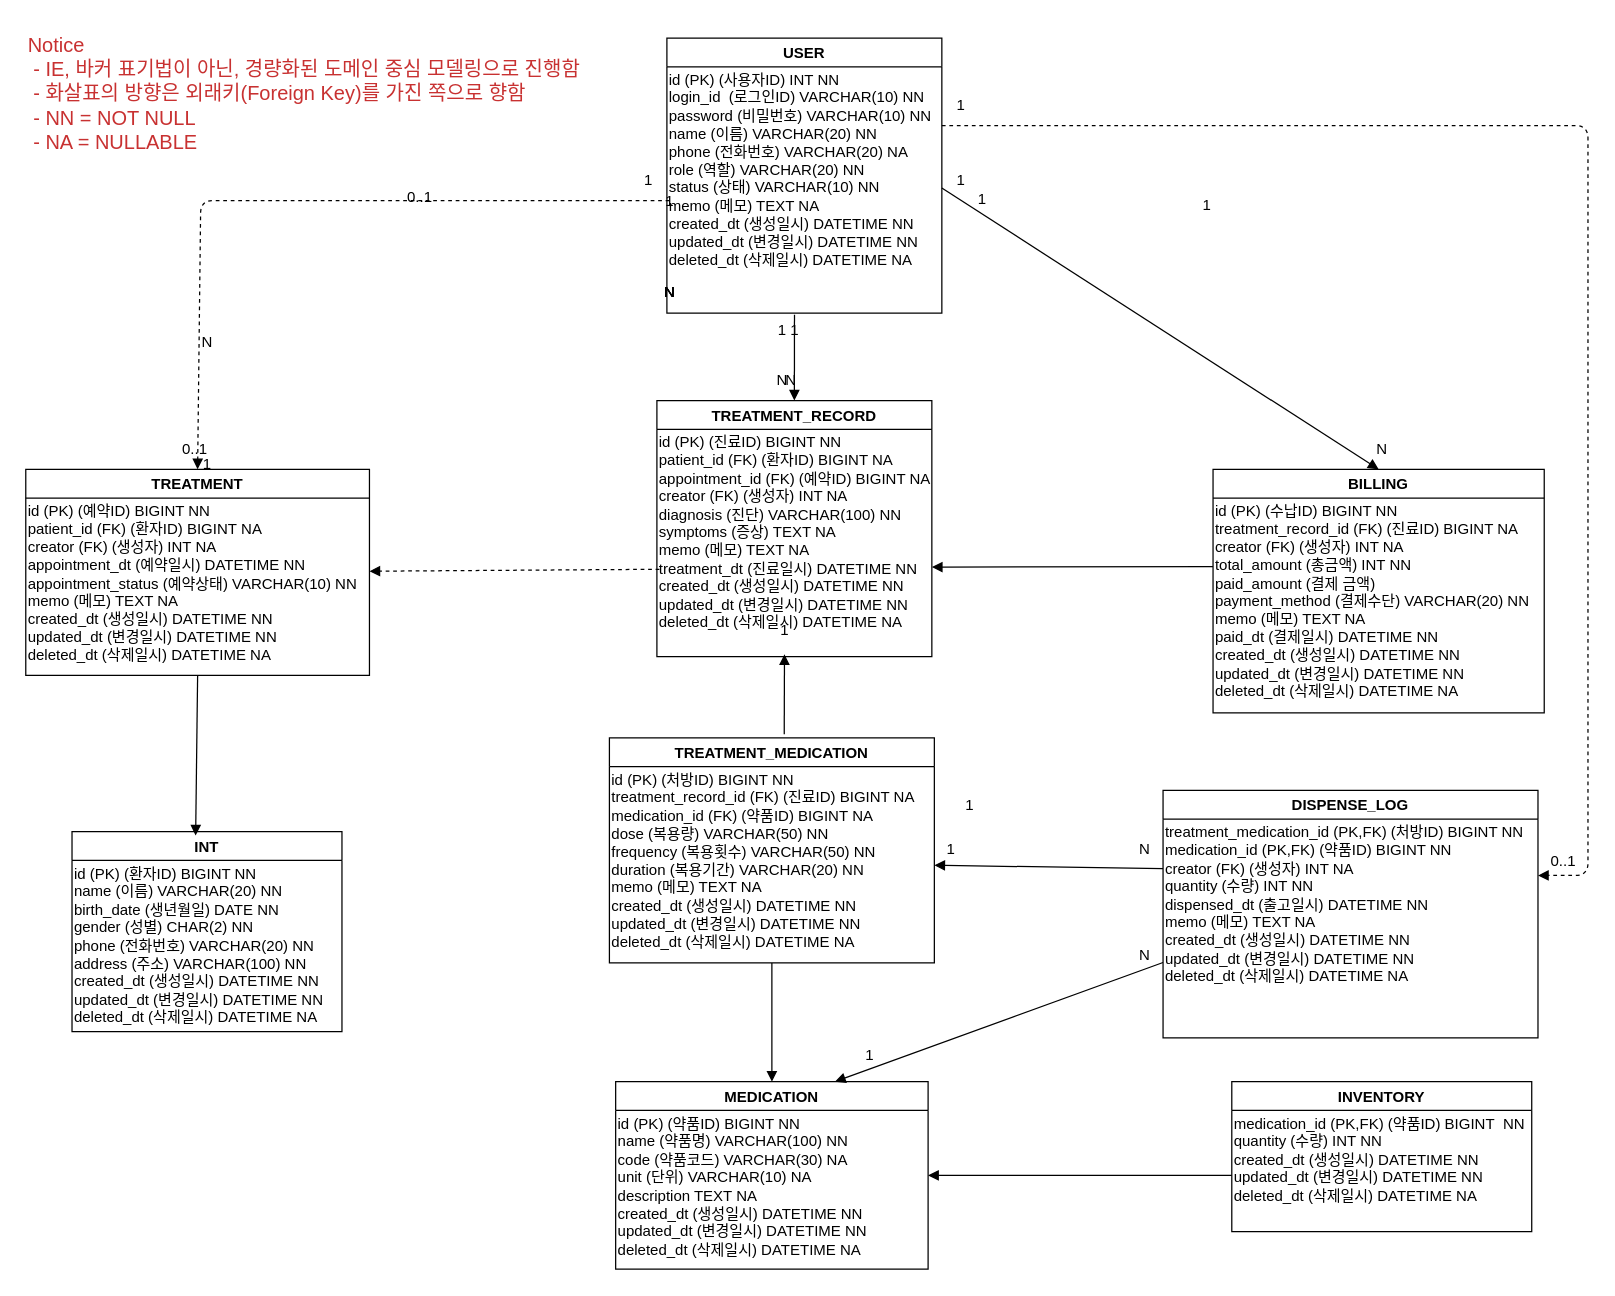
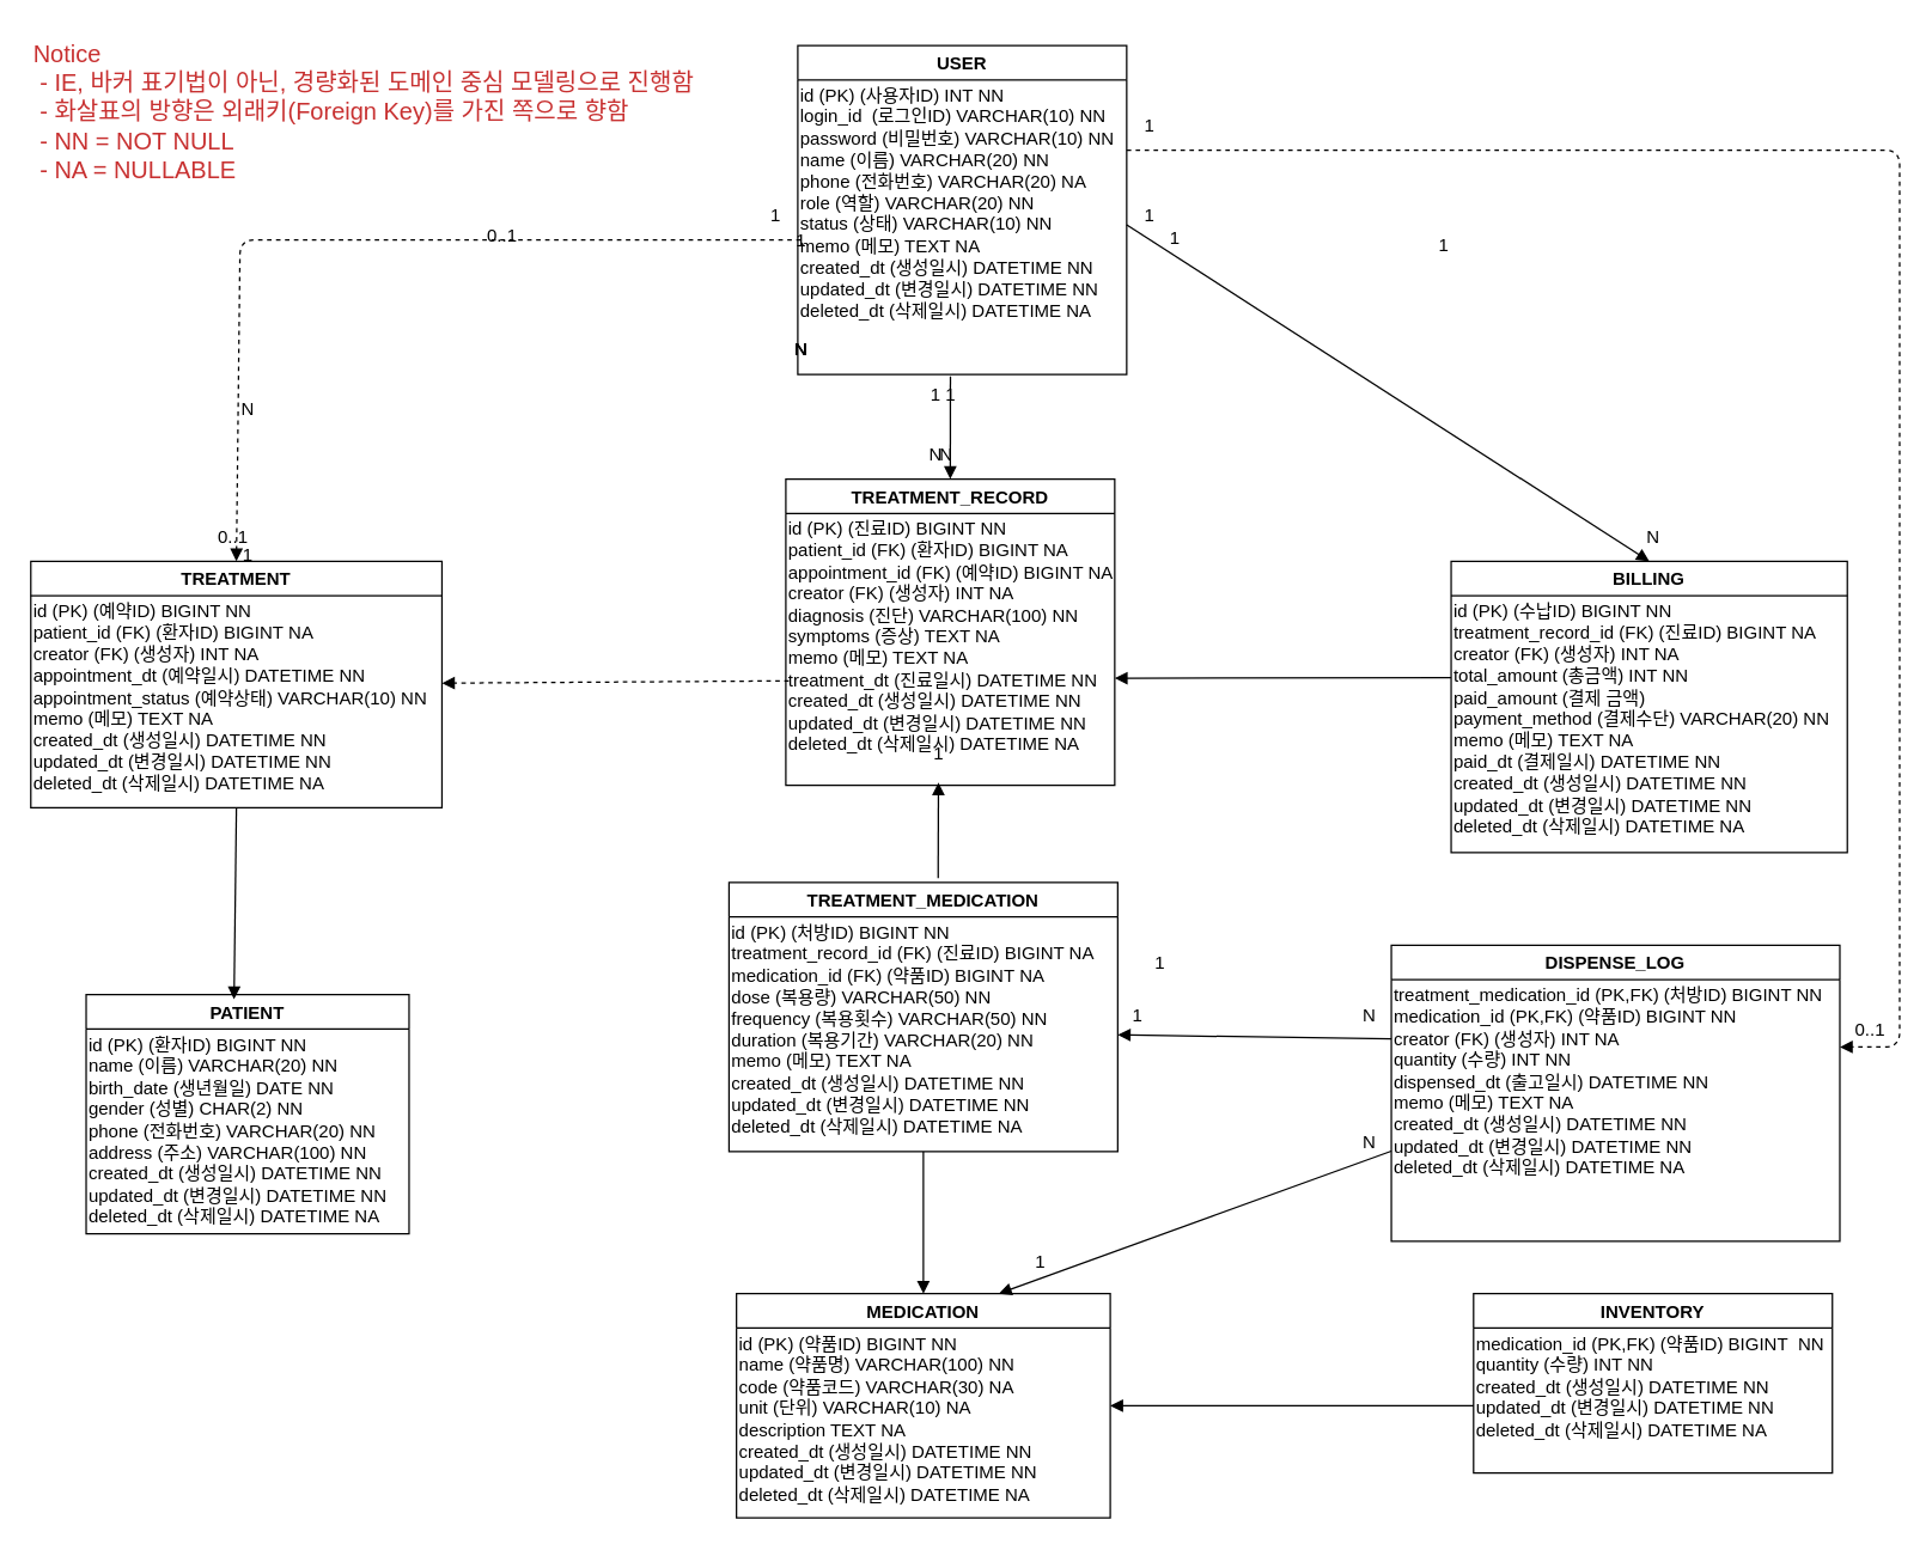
  <mxCell id="0" />
  <mxCell id="1" parent="0" />
- <mxCell id="2" value="INT" style="swimlane" parent="1" vertex="1"><mxGeometry x="57" y="665" width="216" height="160" as="geometry" /></mxCell>
+ <mxCell id="2" value="PATIENT" style="swimlane" parent="1" vertex="1"><mxGeometry x="57" y="665" width="216" height="160" as="geometry" /></mxCell>
  <mxCell id="3" value="id (PK) (환자ID)&amp;nbsp;BIGINT NN&lt;br&gt;name (이름) VARCHAR(20) NN&lt;br&gt;birth_date (생년월일)&amp;nbsp;DATE NN&lt;br&gt;gender (성별) CHAR(2) NN&lt;br&gt;phone (전화번호) VARCHAR(20) NN&lt;div&gt;address (주소) VARCHAR(100) NN&lt;br&gt;&lt;div&gt;created_dt (생성일시) DATETIME NN&lt;/div&gt;&lt;/div&gt;&lt;div&gt;updated_dt (변경일시) DATETIME NN&lt;/div&gt;&lt;div&gt;deleted_dt (삭제일시) DATETIME NA&lt;/div&gt;" style="text;html=1;whiteSpace=wrap;" parent="2" vertex="1"><mxGeometry y="20" width="210" height="140" as="geometry" /></mxCell>
  <mxCell id="4" value="TREATMENT" style="swimlane" parent="1" vertex="1"><mxGeometry x="20" y="375" width="275" height="165" as="geometry" /></mxCell>
  <mxCell id="5" value="id (PK) (예약ID)&amp;nbsp;BIGINT NN&lt;br&gt;patient_id (FK) (환자ID) BIGINT&amp;nbsp;NA&lt;div&gt;creator (FK) (생성자) INT NA&lt;br&gt;&lt;div&gt;appointment_dt (예약일시)&amp;nbsp;DATETIME NN&lt;br&gt;appointment_status (예약상태) VARCHAR(10) NN&lt;/div&gt;&lt;div&gt;memo (메모) TEXT NA&lt;/div&gt;&lt;/div&gt;&lt;div&gt;&lt;div&gt;created_dt (생성일시) DATETIME NN&lt;/div&gt;&lt;div&gt;updated_dt (변경일시) DATETIME NN&lt;/div&gt;&lt;div&gt;deleted_dt (삭제일시) DATETIME NA&lt;/div&gt;&lt;/div&gt;" style="text;html=1;whiteSpace=wrap;" parent="4" vertex="1"><mxGeometry y="20" width="290" height="120" as="geometry" /></mxCell>
  <mxCell id="6" value="TREATMENT_RECORD" style="swimlane" parent="1" vertex="1"><mxGeometry x="525" y="320" width="220" height="205" as="geometry" /></mxCell>
  <mxCell id="7" value="id (PK) (진료ID)&amp;nbsp;BIGINT NN&lt;br&gt;patient_id (FK) (환자ID)&amp;nbsp;BIGINT NA&lt;br&gt;appointment_id (FK) (예약ID)&amp;nbsp;BIGINT NA&lt;div&gt;creator (FK) (생성자) INT NA&lt;br&gt;&lt;div&gt;diagnosis (진단) VARCHAR(100) NN&lt;/div&gt;&lt;div&gt;symptoms (증상) TEXT NA&lt;br&gt;memo (메모) TEXT NA&lt;/div&gt;&lt;div&gt;treatment_dt (진료일시) DATETIME NN&lt;/div&gt;&lt;div&gt;&lt;div&gt;created_dt (생성일시) DATETIME NN&lt;/div&gt;&lt;div&gt;updated_dt (변경일시) DATETIME NN&lt;/div&gt;&lt;div&gt;deleted_dt (삭제일시) DATETIME NA&lt;/div&gt;&lt;br&gt;&lt;/div&gt;&lt;/div&gt;" style="text;html=1;whiteSpace=wrap;" parent="6" vertex="1"><mxGeometry y="20" width="220" height="180" as="geometry" /></mxCell>
  <mxCell id="8" value="BILLING" style="swimlane" parent="1" vertex="1"><mxGeometry x="970" y="375" width="265" height="195" as="geometry" /></mxCell>
  <mxCell id="9" value="id (PK) (수납ID)&amp;nbsp;BIGINT NN&lt;br&gt;treatment_record_id (FK) (진료ID)&amp;nbsp;BIGINT NA&lt;div&gt;creator (FK) (생성자) INT NA&lt;br&gt;&lt;div&gt;total_amount (총금액) INT NN&lt;/div&gt;&lt;div&gt;paid_amount (결제 금액)&lt;br&gt;payment_method (결제수단) VARCHAR(20) NN&lt;/div&gt;&lt;div&gt;memo (메모) TEXT NA&lt;/div&gt;&lt;div&gt;paid_dt (결제일시) DATETIME NN&lt;/div&gt;&lt;div&gt;&lt;div&gt;created_dt (생성일시) DATETIME NN&lt;/div&gt;&lt;div&gt;updated_dt (변경일시) DATETIME NN&lt;/div&gt;&lt;div&gt;deleted_dt (삭제일시) DATETIME NA&lt;/div&gt;&lt;/div&gt;&lt;div&gt;&lt;br&gt;&lt;/div&gt;&lt;/div&gt;" style="text;html=1;whiteSpace=wrap;" parent="8" vertex="1"><mxGeometry y="20" width="260" height="170" as="geometry" /></mxCell>
  <mxCell id="10" value="MEDICATION" style="swimlane" parent="1" vertex="1"><mxGeometry x="492" y="865" width="250" height="150" as="geometry" /></mxCell>
  <mxCell id="11" value="id (PK) (약품ID) BIGINT NN&lt;br&gt;name (약품명) VARCHAR(100) NN&lt;div&gt;code (약품코드) VARCHAR(30) NA&lt;br&gt;unit (단위) VARCHAR(10) NA&lt;br&gt;description TEXT NA&lt;/div&gt;&lt;div&gt;&lt;div&gt;created_dt (생성일시) DATETIME NN&lt;/div&gt;&lt;div&gt;updated_dt (변경일시) DATETIME NN&lt;/div&gt;&lt;div&gt;deleted_dt (삭제일시) DATETIME NA&lt;/div&gt;&lt;/div&gt;" style="text;html=1;whiteSpace=wrap;" parent="10" vertex="1"><mxGeometry y="20" width="250" height="130" as="geometry" /></mxCell>
  <mxCell id="12" value="TREATMENT_MEDICATION" style="swimlane" parent="1" vertex="1"><mxGeometry x="487" y="590" width="260" height="180" as="geometry" /></mxCell>
  <mxCell id="13" value="id (PK) (처방ID) BIGINT NN&lt;br&gt;treatment_record_id (FK) (진료ID) BIGINT NA&lt;br&gt;medication_id (FK) (약품ID) BIGINT&amp;nbsp;NA&lt;div&gt;dose (복용량) VARCHAR(50) NN&lt;/div&gt;&lt;div&gt;frequency (복용횟수) VARCHAR(50) NN&lt;/div&gt;&lt;div&gt;duration (복용기간) VARCHAR(20) NN&lt;br&gt;memo (메모) TEXT NA&lt;/div&gt;&lt;div&gt;&lt;div&gt;created_dt (생성일시) DATETIME NN&lt;/div&gt;&lt;div&gt;updated_dt (변경일시) DATETIME NN&lt;/div&gt;&lt;div&gt;deleted_dt (삭제일시) DATETIME NA&lt;/div&gt;&lt;/div&gt;" style="text;html=1;whiteSpace=wrap;" parent="12" vertex="1"><mxGeometry y="20" width="260" height="160" as="geometry" /></mxCell>
  <mxCell id="14" value="INVENTORY" style="swimlane" parent="1" vertex="1"><mxGeometry x="985" y="865" width="240" height="120" as="geometry" /></mxCell>
  <mxCell id="15" value="medication_id (PK,FK) (약품ID) BIGINT&amp;nbsp;&amp;nbsp;NN&lt;br&gt;quantity (수량) INT NN&lt;div&gt;&lt;div&gt;created_dt (생성일시) DATETIME NN&lt;/div&gt;&lt;div&gt;updated_dt (변경일시) DATETIME NN&lt;/div&gt;&lt;div&gt;deleted_dt (삭제일시) DATETIME NA&lt;/div&gt;&lt;div&gt;&lt;br&gt;&lt;/div&gt;&lt;/div&gt;" style="text;html=1;whiteSpace=wrap;" parent="14" vertex="1"><mxGeometry y="20" width="240" height="100" as="geometry" /></mxCell>
  <mxCell id="16" style="endArrow=block;entryX=0.458;entryY=0.019;entryDx=0;entryDy=0;entryPerimeter=0;exitX=0.5;exitY=1;exitDx=0;exitDy=0;" parent="1" source="4" target="2" edge="1"><mxGeometry relative="1" as="geometry"><mxPoint x="153" y="550" as="sourcePoint" /><mxPoint x="156.8" y="665" as="targetPoint" /></mxGeometry></mxCell>
  <mxCell id="17" value="1" style="text;html=1;align=center;" parent="16" vertex="1" connectable="0"><mxGeometry x="520" y="147" width="30" height="20" as="geometry" /></mxCell>
  <mxCell id="18" value="N" style="text;html=1;align=center;" parent="16" vertex="1" connectable="0"><mxGeometry x="617" y="290" width="30" height="20" as="geometry" /></mxCell>
  <mxCell id="19" style="endArrow=block;dashed=1;exitX=0.009;exitY=0.639;exitDx=0;exitDy=0;exitPerimeter=0;" parent="1" source="7" target="4" edge="1"><mxGeometry relative="1" as="geometry"><mxPoint x="526" y="450" as="sourcePoint" /></mxGeometry></mxCell>
  <mxCell id="20" value="0..1" style="text;html=1;align=center;" parent="19" vertex="1" connectable="0"><mxGeometry x="320" y="144" width="30" height="20" as="geometry" /></mxCell>
  <mxCell id="21" value="1" style="text;html=1;align=center;" parent="19" vertex="1" connectable="0"><mxGeometry x="970" y="630" width="30" height="20" as="geometry" /></mxCell>
  <mxCell id="22" style="endArrow=block;entryX=1;entryY=0.629;entryDx=0;entryDy=0;entryPerimeter=0;exitX=0;exitY=0.341;exitDx=0;exitDy=0;exitPerimeter=0;" parent="1" source="9" target="7" edge="1"><mxGeometry relative="1" as="geometry" /></mxCell>
  <mxCell id="23" value="1" style="text;html=1;align=center;" parent="22" vertex="1" connectable="0"><mxGeometry x="770" y="145" width="30" height="20" as="geometry" /></mxCell>
  <mxCell id="24" value="1" style="text;html=1;align=center;" parent="22" vertex="1" connectable="0"><mxGeometry x="760" y="630" width="30" height="20" as="geometry" /></mxCell>
  <mxCell id="25" style="endArrow=block;entryX=0.464;entryY=1.017;entryDx=0;entryDy=0;entryPerimeter=0;exitX=0.538;exitY=-0.017;exitDx=0;exitDy=0;exitPerimeter=0;" parent="1" source="12" target="7" edge="1"><mxGeometry relative="1" as="geometry"><mxPoint x="620" y="530" as="targetPoint" /></mxGeometry></mxCell>
  <mxCell id="26" value="1" style="text;html=1;align=center;" parent="25" vertex="1" connectable="0"><mxGeometry x="950" y="150" width="30" height="20" as="geometry" /></mxCell>
  <mxCell id="27" value="N" style="text;html=1;align=center;" parent="25" vertex="1" connectable="0"><mxGeometry x="520" y="220" width="30" height="20" as="geometry" /></mxCell>
  <mxCell id="28" style="endArrow=block;" parent="1" source="12" target="10" edge="1"><mxGeometry relative="1" as="geometry" /></mxCell>
  <mxCell id="29" value="1" style="text;html=1;align=center;" parent="28" vertex="1" connectable="0"><mxGeometry x="620" y="250" width="30" height="20" as="geometry" /></mxCell>
  <mxCell id="30" value="N" style="text;html=1;align=center;" parent="28" vertex="1" connectable="0"><mxGeometry x="150" y="260" width="30" height="20" as="geometry" /></mxCell>
  <mxCell id="31" style="endArrow=block;exitX=0;exitY=0.55;exitDx=0;exitDy=0;exitPerimeter=0;" parent="1" source="15" target="10" edge="1"><mxGeometry relative="1" as="geometry" /></mxCell>
  <mxCell id="32" value="1" style="text;html=1;align=center;" parent="31" vertex="1" connectable="0"><mxGeometry x="612" y="490" width="30" height="20" as="geometry" /></mxCell>
  <mxCell id="33" value="1" style="text;html=1;align=center;" parent="31" vertex="1" connectable="0"><mxGeometry x="150" y="357" width="30" height="20" as="geometry" /></mxCell>
  <mxCell id="34" value="&lt;div&gt;Notice&lt;/div&gt;&lt;div&gt;&amp;nbsp;- IE, 바커 표기법이 아닌, 경량화된 도메인 중심 모델링으로 진행함&lt;/div&gt;&amp;nbsp;- 화살표의 방향은 외래키(Foreign Key)를 가진 쪽으로 향함&lt;div&gt;&amp;nbsp;- NN = NOT NULL&lt;/div&gt;&lt;div&gt;&amp;nbsp;- NA = NULLABLE&lt;/div&gt;" style="text;whiteSpace=wrap;html=1;fontSize=16;fontColor=light-dark(#C83131,#EDEDED);" vertex="1" parent="1"><mxGeometry x="20" y="20" width="480" height="40" as="geometry" /></mxCell>
  <mxCell id="35" value="DISPENSE_LOG" style="swimlane" vertex="1" parent="1"><mxGeometry x="930" y="632" width="300" height="198" as="geometry" /></mxCell>
  <mxCell id="36" value="treatment_medication_id (PK,FK) (처방ID) BIGINT NN&lt;br&gt;medication_id (PK,FK) (약품ID) BIGINT NN&lt;div&gt;creator (FK) (생성자) INT NA&lt;br&gt;quantity (수량) INT NN&lt;div&gt;dispensed_dt (출고일시) DATETIME NN&lt;/div&gt;&lt;div&gt;memo (메모) TEXT NA&lt;/div&gt;&lt;/div&gt;&lt;div&gt;&lt;div&gt;created_dt (생성일시) DATETIME NN&lt;/div&gt;&lt;div&gt;updated_dt (변경일시) DATETIME NN&lt;/div&gt;&lt;div&gt;deleted_dt (삭제일시) DATETIME NA&lt;/div&gt;&lt;/div&gt;" style="text;html=1;whiteSpace=wrap;" vertex="1" parent="35"><mxGeometry y="20" width="300" height="170" as="geometry" /></mxCell>
  <mxCell id="37" style="endArrow=block;exitX=0;exitY=0.25;exitDx=0;exitDy=0;" edge="1" parent="1" source="36" target="13"><mxGeometry relative="1" as="geometry"><mxPoint x="880" y="600" as="sourcePoint" /><mxPoint x="880" y="710" as="targetPoint" /></mxGeometry></mxCell>
  <mxCell id="38" style="endArrow=block;exitX=0;exitY=0.692;exitDx=0;exitDy=0;entryX=0.75;entryY=0;entryDx=0;entryDy=0;exitPerimeter=0;" edge="1" parent="1" source="36"><mxGeometry relative="1" as="geometry"><mxPoint x="950" y="712" as="sourcePoint" /><mxPoint x="667.5" y="865" as="targetPoint" /></mxGeometry></mxCell>
  <mxCell id="39" value="1" style="text;html=1;align=center;" vertex="1" connectable="0" parent="1"><mxGeometry x="680" y="830" width="30" height="20" as="geometry" /></mxCell>
  <mxCell id="40" value="N" style="text;html=1;align=center;" vertex="1" connectable="0" parent="1"><mxGeometry x="900" y="750" width="30" height="20" as="geometry" /></mxCell>
  <mxCell id="41" value="1" style="text;html=1;align=center;" vertex="1" connectable="0" parent="1"><mxGeometry x="745" y="665" width="30" height="20" as="geometry" /></mxCell>
  <mxCell id="42" value="N" style="text;html=1;align=center;" vertex="1" connectable="0" parent="1"><mxGeometry x="900" y="665" width="30" height="20" as="geometry" /></mxCell>
  <mxCell id="43" value="USER" style="swimlane" vertex="1" parent="1"><mxGeometry x="533" y="30" width="220" height="220" as="geometry" /></mxCell>
  <mxCell id="44" value="id (PK) (사용자ID)&amp;nbsp;INT NN&amp;nbsp;&lt;br&gt;login_id&amp;nbsp; (로그인ID) VARCHAR(10) NN&lt;br&gt;password (비밀번호) VARCHAR(10) NN&lt;br&gt;name (이름) VARCHAR(20) NN&lt;div&gt;phone (전화번호) VARCHAR(20) NA&lt;br&gt;role (역할) VARCHAR(20) NN&lt;div&gt;status (상태) VARCHAR(10) NN&lt;/div&gt;&lt;div&gt;memo (메모) TEXT NA&lt;/div&gt;&lt;div&gt;&lt;div&gt;created_dt (생성일시) DATETIME NN&lt;/div&gt;&lt;div&gt;updated_dt (변경일시) DATETIME NN&lt;/div&gt;&lt;div&gt;deleted_dt (삭제일시) DATETIME NA&lt;/div&gt;&lt;/div&gt;&lt;div&gt;&lt;br&gt;&lt;/div&gt;&lt;/div&gt;" style="text;html=1;whiteSpace=wrap;" vertex="1" parent="43"><mxGeometry y="20" width="220" height="200" as="geometry" /></mxCell>
  <mxCell id="45" style="endArrow=block;exitX=0.464;exitY=1.007;exitDx=0;exitDy=0;exitPerimeter=0;entryX=0.5;entryY=0;entryDx=0;entryDy=0;" edge="1" parent="1" source="44" target="6"><mxGeometry relative="1" as="geometry"><mxPoint x="490" y="360" as="sourcePoint" /><mxPoint x="490" y="270" as="targetPoint" /></mxGeometry></mxCell>
  <mxCell id="46" value="N" style="text;html=1;align=center;" vertex="1" connectable="0" parent="45"><mxGeometry x="520" y="220" width="30" height="20" as="geometry" /></mxCell>
  <mxCell id="47" value="1" style="text;html=1;align=center;" vertex="1" connectable="0" parent="1"><mxGeometry x="610" y="250" width="30" height="20" as="geometry" /></mxCell>
  <mxCell id="48" value="N" style="text;html=1;align=center;" vertex="1" connectable="0" parent="1"><mxGeometry x="610" y="290" width="30" height="20" as="geometry" /></mxCell>
  <mxCell id="49" style="endArrow=block;exitX=1;exitY=0.5;exitDx=0;exitDy=0;entryX=0.5;entryY=0;entryDx=0;entryDy=0;" edge="1" parent="1" source="44" target="8"><mxGeometry relative="1" as="geometry"><mxPoint x="830" y="166" as="sourcePoint" /><mxPoint x="830" as="targetPoint" y="280" /></mxGeometry></mxCell>
  <mxCell id="50" value="N" style="text;html=1;align=center;" vertex="1" connectable="0" parent="49"><mxGeometry x="520" y="220" width="30" height="20" as="geometry" /></mxCell>
  <mxCell id="51" value="1" style="text;html=1;align=center;" vertex="1" connectable="0" parent="1"><mxGeometry x="753" y="130" width="30" height="20" as="geometry" /></mxCell>
  <mxCell id="52" value="N" style="text;html=1;align=center;" vertex="1" connectable="0" parent="1"><mxGeometry x="1090" y="345" width="30" height="20" as="geometry" /></mxCell>
  <mxCell id="53" style="endArrow=block;exitX=1;exitY=0.25;exitDx=0;exitDy=0;dashed=1;" edge="1" parent="1" source="44"><mxGeometry relative="1" as="geometry"><mxPoint x="889" y="130" as="sourcePoint" /><mxPoint x="1230" y="700" as="targetPoint" /><Array as="points"><mxPoint x="1270" y="100" /><mxPoint x="1270" y="420" /><mxPoint x="1270" y="700" /></Array></mxGeometry></mxCell>
  <mxCell id="54" value="N" style="text;html=1;align=center;" vertex="1" connectable="0" parent="53"><mxGeometry x="520" y="220" width="30" height="20" as="geometry" /></mxCell>
  <mxCell id="55" style="endArrow=block;entryX=0.5;entryY=0;entryDx=0;entryDy=0;dashed=1;" edge="1" parent="1" target="4"><mxGeometry relative="1" as="geometry"><mxPoint x="535" y="160" as="sourcePoint" /><mxPoint x="295" y="327" as="targetPoint" /><Array as="points"><mxPoint x="160" y="160" /></Array></mxGeometry></mxCell>
  <mxCell id="56" value="1" style="text;html=1;align=center;" vertex="1" connectable="0" parent="1"><mxGeometry x="503" y="130" width="30" height="20" as="geometry" /></mxCell>
  <mxCell id="57" value="1" style="text;html=1;align=center;" vertex="1" connectable="0" parent="1"><mxGeometry x="753" y="70" width="30" height="20" as="geometry" /></mxCell>
  <mxCell id="58" value="0..1" style="text;html=1;align=center;" vertex="1" connectable="0" parent="1"><mxGeometry x="1235" y="675" width="30" height="20" as="geometry" /></mxCell>
  <mxCell id="59" value="0..1" style="text;html=1;align=center;" vertex="1" connectable="0" parent="1"><mxGeometry x="140" y="345" width="30" height="20" as="geometry" /></mxCell>
